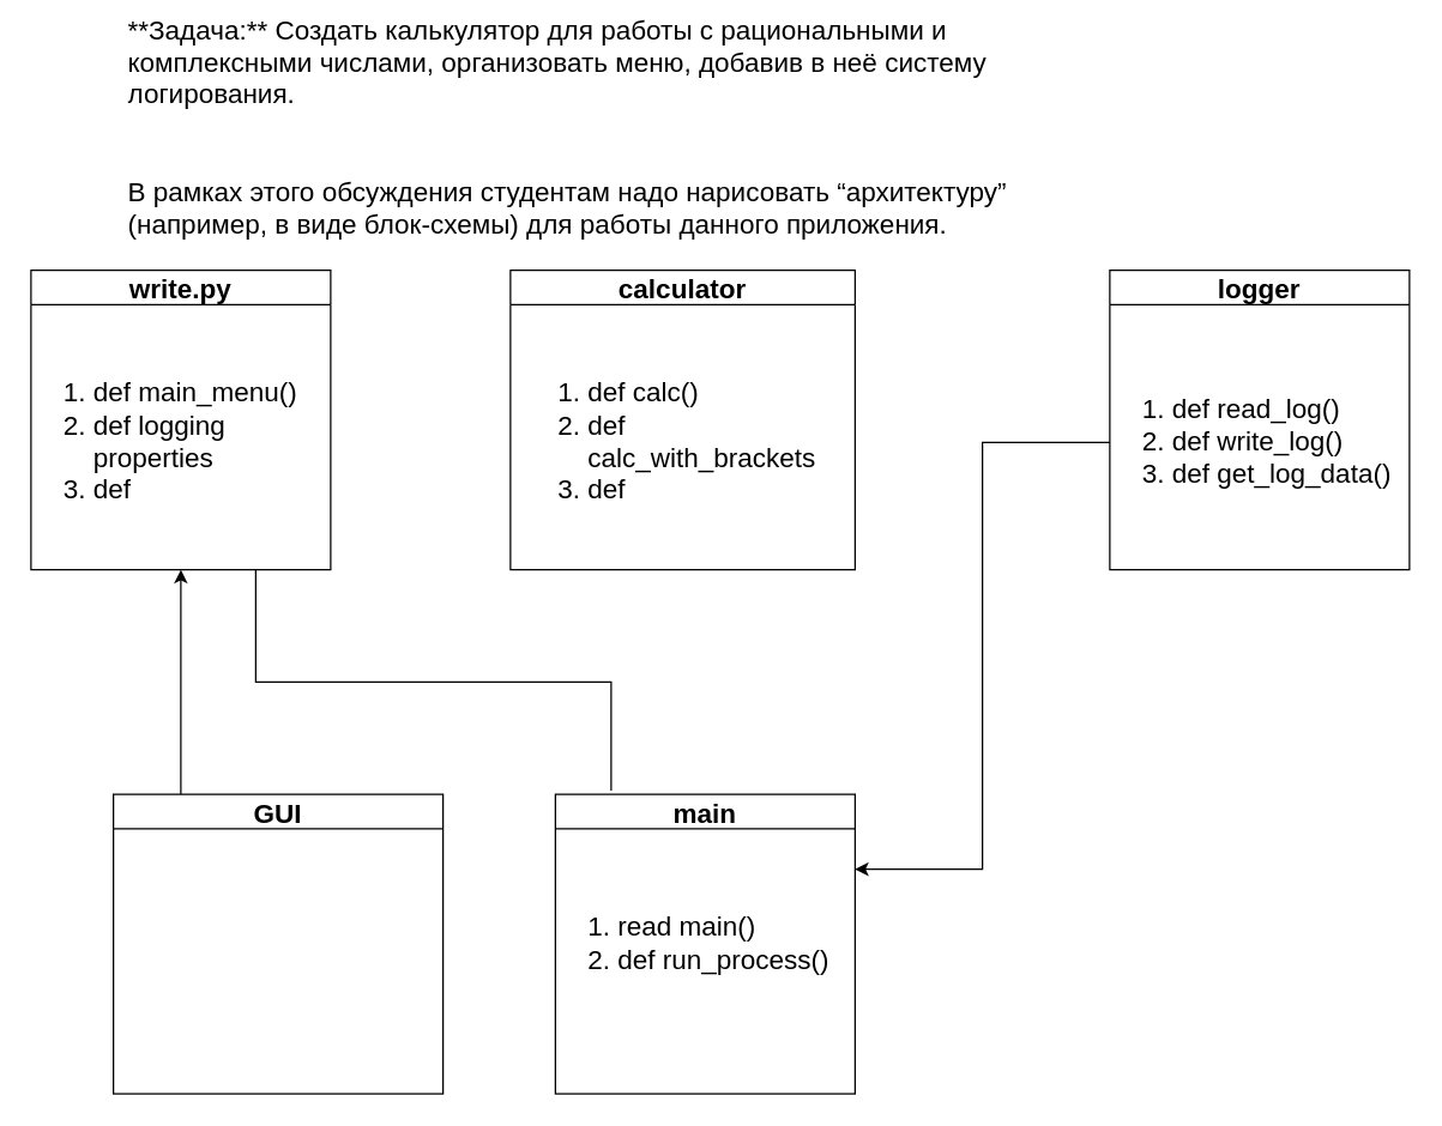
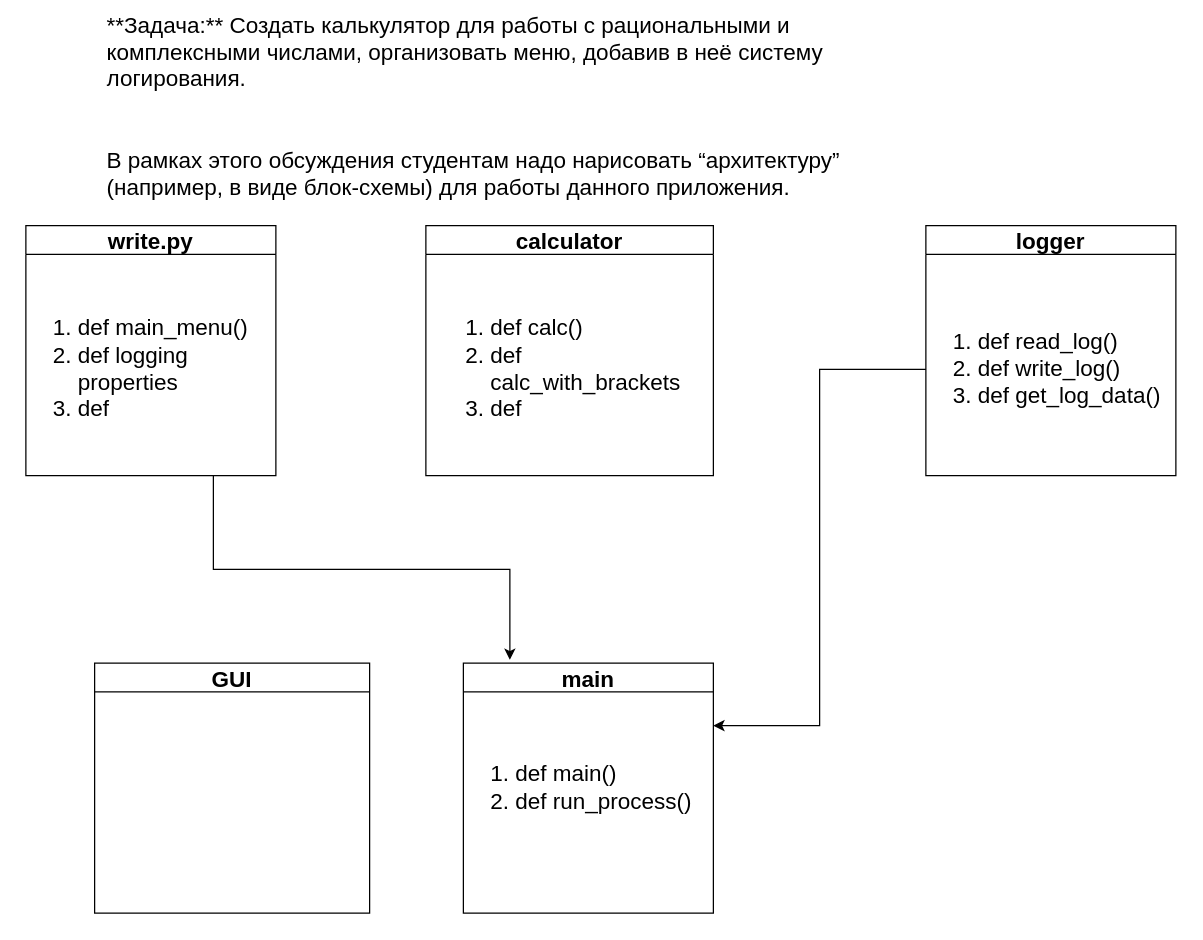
  <mxCell id="0" />
  <mxCell id="1" parent="0" />
  <mxCell id="2" value="&lt;font style=&quot;font-size: 18px;&quot;&gt;**Задача:** Создать калькулятор для работы с рациональными и комплексными числами, организовать меню, добавив в неё систему логирования.&lt;br&gt;&lt;br&gt;&lt;br&gt;В рамках этого обсуждения студентам надо нарисовать “архитектуру” (например, в виде блок-схемы) для работы данного приложения.&lt;/font&gt;" style="text;html=1;strokeColor=none;fillColor=none;spacing=5;spacingTop=-20;whiteSpace=wrap;overflow=hidden;rounded=0;" vertex="1" parent="1"><mxGeometry x="80" y="20" width="600" height="140" as="geometry" /></mxCell>
  <mxCell id="3" value="write.py" style="swimlane;fontSize=18;" vertex="1" parent="1"><mxGeometry y="180" width="200" height="200" as="geometry" x="20" /></mxCell>
  <mxCell id="4" value="calculator" style="swimlane;fontSize=18;" vertex="1" parent="1"><mxGeometry x="340" y="180" width="230" height="200" as="geometry" /></mxCell>
  <mxCell id="5" value="&lt;ol&gt;&lt;li&gt;def calc()&lt;/li&gt;&lt;li&gt;def calc_with_brackets&lt;/li&gt;&lt;li&gt;def&amp;nbsp;&lt;/li&gt;&lt;/ol&gt;" style="text;strokeColor=none;fillColor=none;html=1;whiteSpace=wrap;verticalAlign=middle;overflow=hidden;fontSize=18;" vertex="1" parent="4"><mxGeometry x="10" y="30" width="220" height="170" as="geometry" /></mxCell>
  <mxCell id="6" value="logger" style="swimlane;fontSize=18;" vertex="1" parent="1"><mxGeometry x="740" y="180" width="200" height="200" as="geometry" /></mxCell>
  <mxCell id="7" value="&lt;ol&gt;&lt;li&gt;def read_log()&lt;/li&gt;&lt;li&gt;def write_log()&lt;/li&gt;&lt;li&gt;def get_log_data()&lt;/li&gt;&lt;/ol&gt;" style="text;strokeColor=none;fillColor=none;html=1;whiteSpace=wrap;verticalAlign=middle;overflow=hidden;fontSize=18;" vertex="1" parent="6"><mxGeometry y="30" width="200" height="170" as="geometry" /></mxCell>
  <mxCell id="8" value="main" style="swimlane;fontSize=18;" vertex="1" parent="1"><mxGeometry x="370" y="530" width="200" height="200" as="geometry" /></mxCell>
- <mxCell id="9" value="&lt;ol&gt;&lt;li&gt;read main()&lt;/li&gt;&lt;li&gt;def run_process()&lt;/li&gt;&lt;/ol&gt;" style="text;strokeColor=none;fillColor=none;html=1;whiteSpace=wrap;verticalAlign=middle;overflow=hidden;fontSize=18;" vertex="1" parent="8"><mxGeometry y="20" width="190" height="160" as="geometry" /></mxCell>
- <mxCell id="10" style="edgeStyle=orthogonalEdgeStyle;rounded=0;orthogonalLoop=1;jettySize=auto;html=1;exitX=0.75;exitY=1;exitDx=0;exitDy=0;fontSize=18;entryX=0.186;entryY=-0.013;entryDx=0;entryDy=0;entryPerimeter=0;endArrow=none;" edge="1" parent="1" source="11" target="8"><mxGeometry relative="1" as="geometry" /></mxCell>
+ <mxCell id="9" value="&lt;ol&gt;&lt;li&gt;def main()&lt;/li&gt;&lt;li&gt;def run_process()&lt;/li&gt;&lt;/ol&gt;" style="text;strokeColor=none;fillColor=none;html=1;whiteSpace=wrap;verticalAlign=middle;overflow=hidden;fontSize=18;" vertex="1" parent="8"><mxGeometry y="20" width="190" height="160" as="geometry" /></mxCell>
+ <mxCell id="10" style="edgeStyle=orthogonalEdgeStyle;rounded=0;orthogonalLoop=1;jettySize=auto;html=1;exitX=0.75;exitY=1;exitDx=0;exitDy=0;fontSize=18;entryX=0.186;entryY=-0.013;entryDx=0;entryDy=0;entryPerimeter=0;" edge="1" parent="1" source="11" target="8"><mxGeometry relative="1" as="geometry" /></mxCell>
  <mxCell id="11" value="&lt;ol&gt;&lt;li&gt;def main_menu()&lt;/li&gt;&lt;li&gt;def logging properties&lt;/li&gt;&lt;li&gt;def&amp;nbsp;&lt;/li&gt;&lt;/ol&gt;" style="text;strokeColor=none;fillColor=none;html=1;whiteSpace=wrap;verticalAlign=middle;overflow=hidden;fontSize=18;" vertex="1" parent="1"><mxGeometry y="210" width="200" height="170" as="geometry" x="20" /></mxCell>
- <mxCell id="12" style="edgeStyle=orthogonalEdgeStyle;rounded=0;orthogonalLoop=1;jettySize=auto;html=1;fontSize=18;" edge="1" parent="1" source="13" target="11"><mxGeometry relative="1" as="geometry"><Array as="points"><mxPoint x="120" y="510" /><mxPoint x="120" y="510" /></Array></mxGeometry></mxCell>
  <mxCell id="13" value="GUI" style="swimlane;fontSize=18;" vertex="1" parent="1"><mxGeometry x="75" y="530" width="220" height="200" as="geometry" /></mxCell>
  <mxCell id="14" style="edgeStyle=orthogonalEdgeStyle;rounded=0;orthogonalLoop=1;jettySize=auto;html=1;entryX=1;entryY=0.25;entryDx=0;entryDy=0;fontSize=18;" edge="1" parent="1" source="7" target="8"><mxGeometry relative="1" as="geometry" /></mxCell>
